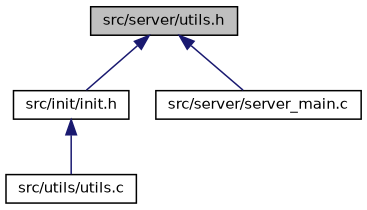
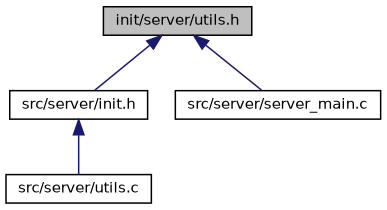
  digraph {
    node [color=black fillcolor=white fontname=Helvetica fontsize=10 shape=record style=filled]
    edge [color=midnightblue dir=back fontname=Helvetica fontsize=10 labelfontname=Helvetica labelfontsize=10 style=solid]
-   n1 [fillcolor=grey75 fontcolor=black height=0.2 label="src/server/utils.h" width=0.4]
-   n2 [height=0.2 label="src/init/init.h" width=0.4]
+   n1 [fillcolor=grey75 fontcolor=black height=0.2 label="init/server/utils.h" width=0.4]
+   n2 [height=0.2 label="src/server/init.h" width=0.4]
    n3 [height=0.2 label="src/server/server_main.c" width=0.4]
-   n4 [height=0.2 label="src/utils/utils.c" width=0.4]
+   n4 [height=0.2 label="src/server/utils.c" width=0.4]
    n1 -> n2
    n1 -> n3
    n2 -> n4
  }
